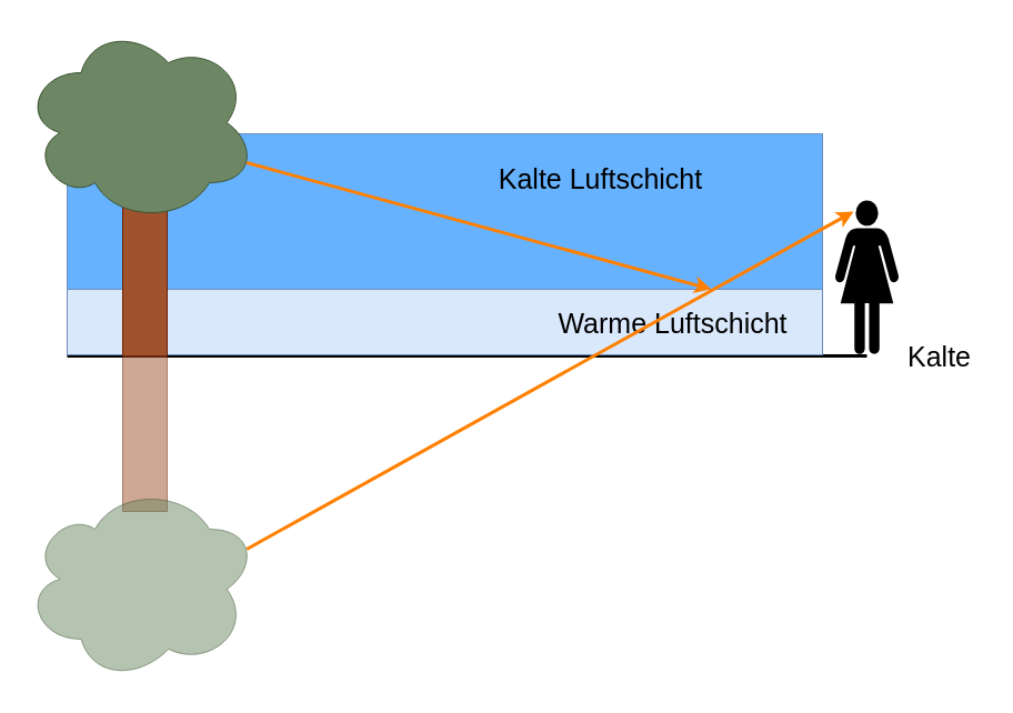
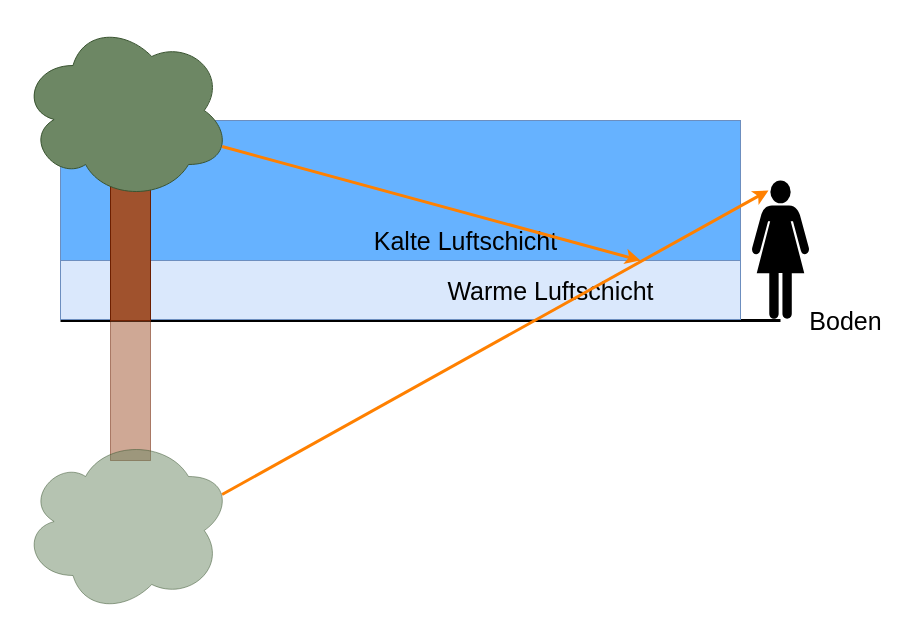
  <mxCell id="0" />
  <mxCell id="1" parent="0" />
  <mxCell id="2" value="" style="endArrow=none;html=1;rounded=0;strokeWidth=3;" edge="1" parent="1"><mxGeometry width="50" height="50" relative="1" as="geometry"><mxPoint x="60" y="320" as="sourcePoint" /><mxPoint x="780" y="320" as="targetPoint" /></mxGeometry></mxCell>
- <mxCell id="3" value="&lt;font style=&quot;font-size: 25px&quot;&gt;Kalte&lt;/font&gt;" style="text;html=1;resizable=0;autosize=1;align=center;verticalAlign=middle;points=[];fillColor=none;strokeColor=none;rounded=0;" vertex="1" parent="1"><mxGeometry x="800" y="310" width="90" height="20" as="geometry" /></mxCell>
+ <mxCell id="3" value="&lt;font style=&quot;font-size: 25px&quot;&gt;Boden&lt;/font&gt;" style="text;html=1;resizable=0;autosize=1;align=center;verticalAlign=middle;points=[];fillColor=none;strokeColor=none;rounded=0;" vertex="1" parent="1"><mxGeometry x="800" y="310" width="90" height="20" as="geometry" /></mxCell>
  <mxCell id="4" value="" style="shape=mxgraph.signs.people.woman_1;html=1;pointerEvents=1;fillColor=#000000;strokeColor=none;verticalLabelPosition=bottom;verticalAlign=top;align=center;sketch=0;fontSize=25;" vertex="1" parent="1"><mxGeometry x="750" y="180" width="60" height="140" as="geometry" /></mxCell>
  <mxCell id="5" value="" style="rounded=0;whiteSpace=wrap;html=1;fontSize=25;fillColor=#dae8fc;strokeColor=#6c8ebf;" vertex="1" parent="1"><mxGeometry x="60" y="260" width="680" height="59" as="geometry" /></mxCell>
- <mxCell id="6" value="&lt;font style=&quot;font-size: 25px&quot;&gt;Warme Luftschicht&lt;/font&gt;" style="text;html=1;resizable=0;autosize=1;align=center;verticalAlign=middle;points=[];fillColor=none;strokeColor=none;rounded=0;" vertex="1" parent="1"><mxGeometry x="495" y="279.5" width="220" height="20" as="geometry" /></mxCell>
+ <mxCell id="6" value="&lt;font style=&quot;font-size: 25px&quot;&gt;Warme Luftschicht&lt;/font&gt;" style="text;html=1;resizable=0;autosize=1;align=center;verticalAlign=middle;points=[];fillColor=none;strokeColor=none;rounded=0;" vertex="1" parent="1"><mxGeometry x="440" y="279.5" width="220" height="20" as="geometry" /></mxCell>
  <mxCell id="7" value="" style="rounded=0;whiteSpace=wrap;html=1;fontSize=25;fillColor=#66B2FF;strokeColor=#6c8ebf;" vertex="1" parent="1"><mxGeometry x="60" y="120" width="680" height="140" as="geometry" /></mxCell>
- <mxCell id="8" value="&lt;font style=&quot;font-size: 25px&quot;&gt;Kalte Luftschicht&lt;/font&gt;" style="text;html=1;resizable=0;autosize=1;align=center;verticalAlign=middle;points=[];fillColor=none;strokeColor=none;rounded=0;" vertex="1" parent="1"><mxGeometry x="440" y="150" width="200" height="20" as="geometry" /></mxCell>
+ <mxCell id="8" value="&lt;font style=&quot;font-size: 25px&quot;&gt;Kalte Luftschicht&lt;/font&gt;" style="text;html=1;resizable=0;autosize=1;align=center;verticalAlign=middle;points=[];fillColor=none;strokeColor=none;rounded=0;" vertex="1" parent="1"><mxGeometry x="365" y="230" width="200" height="20" as="geometry" /></mxCell>
  <mxCell id="9" value="" style="rounded=0;whiteSpace=wrap;html=1;fontSize=25;fillColor=#a0522d;fontColor=#ffffff;strokeColor=#6D1F00;" vertex="1" parent="1"><mxGeometry x="110" y="180" width="40" height="140" as="geometry" /></mxCell>
  <mxCell id="10" value="" style="ellipse;shape=cloud;whiteSpace=wrap;html=1;fontSize=25;fillColor=#6d8764;fontColor=#ffffff;strokeColor=#3A5431;" vertex="1" parent="1"><mxGeometry x="20" y="20" width="210" height="180" as="geometry" /></mxCell>
  <mxCell id="11" value="" style="endArrow=classic;html=1;rounded=0;fontSize=25;strokeWidth=3;exitX=0.96;exitY=0.7;exitDx=0;exitDy=0;exitPerimeter=0;strokeColor=#FF8000;" edge="1" parent="1" source="10"><mxGeometry width="50" height="50" relative="1" as="geometry"><mxPoint x="410" y="260" as="sourcePoint" /><mxPoint x="640" y="260" as="targetPoint" /></mxGeometry></mxCell>
  <mxCell id="12" value="" style="endArrow=classic;html=1;rounded=0;fontSize=25;strokeWidth=3;entryX=0.3;entryY=0.071;entryDx=0;entryDy=0;entryPerimeter=0;strokeColor=#FF8000;exitX=0.96;exitY=0.7;exitDx=0;exitDy=0;exitPerimeter=0;" edge="1" parent="1" source="14" target="4"><mxGeometry width="50" height="50" relative="1" as="geometry"><mxPoint x="229" y="500" as="sourcePoint" /><mxPoint x="496.24" y="334.975" as="targetPoint" /></mxGeometry></mxCell>
  <mxCell id="13" value="" style="rounded=0;whiteSpace=wrap;html=1;fontSize=25;fillColor=#a0522d;fontColor=#ffffff;strokeColor=#6D1F00;opacity=50;" vertex="1" parent="1"><mxGeometry x="110" y="320" width="40" height="140" as="geometry" /></mxCell>
  <mxCell id="14" value="" style="ellipse;shape=cloud;whiteSpace=wrap;html=1;fontSize=25;fillColor=#6d8764;fontColor=#ffffff;strokeColor=#3A5431;flipH=0;flipV=1;opacity=50;" vertex="1" parent="1"><mxGeometry x="20" y="440" width="210" height="180" as="geometry" /></mxCell>
